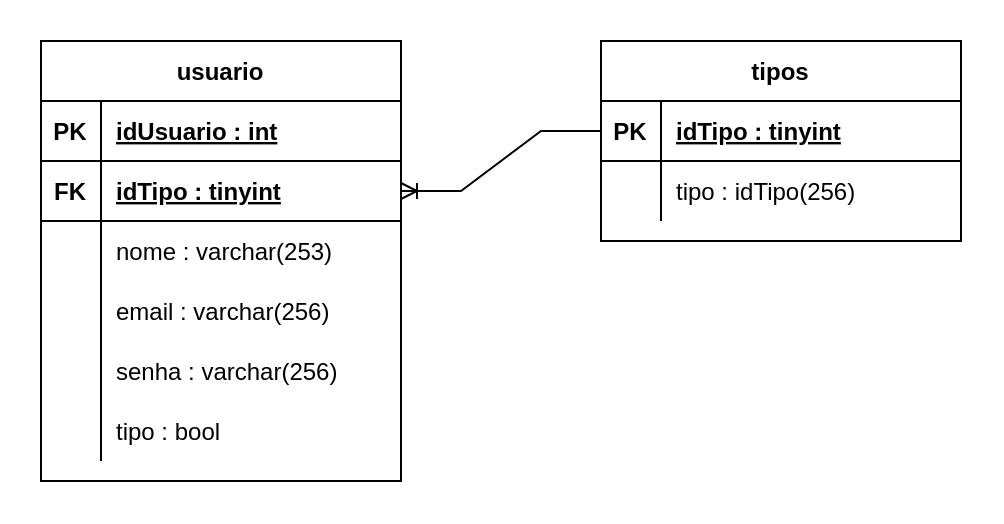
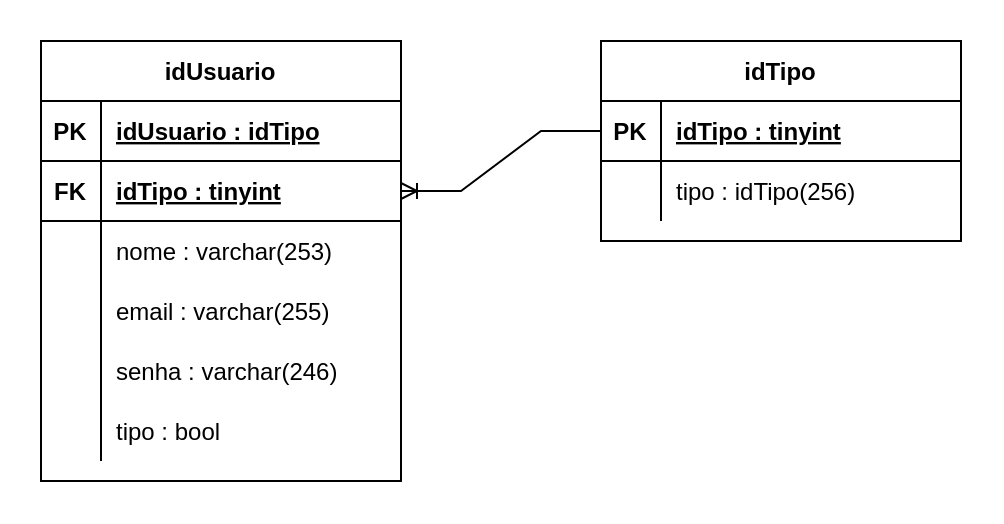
  <mxCell id="0" />
  <mxCell id="1" parent="0" />
- <mxCell id="2" value="usuario" style="shape=table;startSize=30;container=1;collapsible=1;childLayout=tableLayout;fixedRows=1;rowLines=0;fontStyle=1;align=center;resizeLast=1;" parent="1" vertex="1"><mxGeometry x="20" y="20" width="180" height="220" as="geometry" /></mxCell>
+ <mxCell id="2" value="idUsuario" style="shape=table;startSize=30;container=1;collapsible=1;childLayout=tableLayout;fixedRows=1;rowLines=0;fontStyle=1;align=center;resizeLast=1;" parent="1" vertex="1"><mxGeometry x="20" y="20" width="180" height="220" as="geometry" /></mxCell>
  <mxCell id="3" value="" style="shape=tableRow;horizontal=0;startSize=0;swimlaneHead=0;swimlaneBody=0;fillColor=none;collapsible=0;dropTarget=0;points=[[0,0.5],[1,0.5]];portConstraint=eastwest;top=0;left=0;right=0;bottom=1;" parent="2" vertex="1"><mxGeometry y="30" width="180" height="30" as="geometry" /></mxCell>
  <mxCell id="4" value="PK" style="shape=partialRectangle;connectable=0;fillColor=none;top=0;left=0;bottom=0;right=0;fontStyle=1;overflow=hidden;" parent="3" vertex="1"><mxGeometry width="30" height="30" as="geometry"><mxRectangle width="30" height="30" as="alternateBounds" /></mxGeometry></mxCell>
- <mxCell id="5" value="idUsuario : int" style="shape=partialRectangle;connectable=0;fillColor=none;top=0;left=0;bottom=0;right=0;align=left;spacingLeft=6;fontStyle=5;overflow=hidden;" parent="3" vertex="1"><mxGeometry x="30" width="150" height="30" as="geometry"><mxRectangle width="150" height="30" as="alternateBounds" /></mxGeometry></mxCell>
+ <mxCell id="5" value="idUsuario : idTipo" style="shape=partialRectangle;connectable=0;fillColor=none;top=0;left=0;bottom=0;right=0;align=left;spacingLeft=6;fontStyle=5;overflow=hidden;" parent="3" vertex="1"><mxGeometry x="30" width="150" height="30" as="geometry"><mxRectangle width="150" height="30" as="alternateBounds" /></mxGeometry></mxCell>
  <mxCell id="6" value="" style="shape=tableRow;horizontal=0;startSize=0;swimlaneHead=0;swimlaneBody=0;fillColor=none;collapsible=0;dropTarget=0;points=[[0,0.5],[1,0.5]];portConstraint=eastwest;top=0;left=0;right=0;bottom=1;" parent="2" vertex="1"><mxGeometry y="60" width="180" height="30" as="geometry" /></mxCell>
  <mxCell id="7" value="FK" style="shape=partialRectangle;connectable=0;fillColor=none;top=0;left=0;bottom=0;right=0;fontStyle=1;overflow=hidden;" parent="6" vertex="1"><mxGeometry width="30" height="30" as="geometry"><mxRectangle width="30" height="30" as="alternateBounds" /></mxGeometry></mxCell>
  <mxCell id="8" value="idTipo : tinyint" style="shape=partialRectangle;connectable=0;fillColor=none;top=0;left=0;bottom=0;right=0;align=left;spacingLeft=6;fontStyle=5;overflow=hidden;" parent="6" vertex="1"><mxGeometry x="30" width="150" height="30" as="geometry"><mxRectangle width="150" height="30" as="alternateBounds" /></mxGeometry></mxCell>
  <mxCell id="9" value="" style="shape=tableRow;horizontal=0;startSize=0;swimlaneHead=0;swimlaneBody=0;fillColor=none;collapsible=0;dropTarget=0;points=[[0,0.5],[1,0.5]];portConstraint=eastwest;top=0;left=0;right=0;bottom=0;" parent="2" vertex="1"><mxGeometry y="90" width="180" height="30" as="geometry" /></mxCell>
  <mxCell id="10" value="" style="shape=partialRectangle;connectable=0;fillColor=none;top=0;left=0;bottom=0;right=0;editable=1;overflow=hidden;" parent="9" vertex="1"><mxGeometry width="30" height="30" as="geometry"><mxRectangle width="30" height="30" as="alternateBounds" /></mxGeometry></mxCell>
  <mxCell id="11" value="nome : varchar(253)" style="shape=partialRectangle;connectable=0;fillColor=none;top=0;left=0;bottom=0;right=0;align=left;spacingLeft=6;overflow=hidden;" parent="9" vertex="1"><mxGeometry x="30" width="150" height="30" as="geometry"><mxRectangle width="150" height="30" as="alternateBounds" /></mxGeometry></mxCell>
  <mxCell id="12" value="" style="shape=tableRow;horizontal=0;startSize=0;swimlaneHead=0;swimlaneBody=0;fillColor=none;collapsible=0;dropTarget=0;points=[[0,0.5],[1,0.5]];portConstraint=eastwest;top=0;left=0;right=0;bottom=0;" parent="2" vertex="1"><mxGeometry y="120" width="180" height="30" as="geometry" /></mxCell>
  <mxCell id="13" value="" style="shape=partialRectangle;connectable=0;fillColor=none;top=0;left=0;bottom=0;right=0;editable=1;overflow=hidden;" parent="12" vertex="1"><mxGeometry width="30" height="30" as="geometry"><mxRectangle width="30" height="30" as="alternateBounds" /></mxGeometry></mxCell>
- <mxCell id="14" value="email : varchar(256)" style="shape=partialRectangle;connectable=0;fillColor=none;top=0;left=0;bottom=0;right=0;align=left;spacingLeft=6;overflow=hidden;" parent="12" vertex="1"><mxGeometry x="30" width="150" height="30" as="geometry"><mxRectangle width="150" height="30" as="alternateBounds" /></mxGeometry></mxCell>
+ <mxCell id="14" value="email : varchar(255)" style="shape=partialRectangle;connectable=0;fillColor=none;top=0;left=0;bottom=0;right=0;align=left;spacingLeft=6;overflow=hidden;" parent="12" vertex="1"><mxGeometry x="30" width="150" height="30" as="geometry"><mxRectangle width="150" height="30" as="alternateBounds" /></mxGeometry></mxCell>
  <mxCell id="15" value="" style="shape=tableRow;horizontal=0;startSize=0;swimlaneHead=0;swimlaneBody=0;fillColor=none;collapsible=0;dropTarget=0;points=[[0,0.5],[1,0.5]];portConstraint=eastwest;top=0;left=0;right=0;bottom=0;" parent="2" vertex="1"><mxGeometry y="150" width="180" height="30" as="geometry" /></mxCell>
  <mxCell id="16" value="" style="shape=partialRectangle;connectable=0;fillColor=none;top=0;left=0;bottom=0;right=0;editable=1;overflow=hidden;" parent="15" vertex="1"><mxGeometry width="30" height="30" as="geometry"><mxRectangle width="30" height="30" as="alternateBounds" /></mxGeometry></mxCell>
- <mxCell id="17" value="senha : varchar(256)" style="shape=partialRectangle;connectable=0;fillColor=none;top=0;left=0;bottom=0;right=0;align=left;spacingLeft=6;overflow=hidden;" parent="15" vertex="1"><mxGeometry x="30" width="150" height="30" as="geometry"><mxRectangle width="150" height="30" as="alternateBounds" /></mxGeometry></mxCell>
+ <mxCell id="17" value="senha : varchar(246)" style="shape=partialRectangle;connectable=0;fillColor=none;top=0;left=0;bottom=0;right=0;align=left;spacingLeft=6;overflow=hidden;" parent="15" vertex="1"><mxGeometry x="30" width="150" height="30" as="geometry"><mxRectangle width="150" height="30" as="alternateBounds" /></mxGeometry></mxCell>
  <mxCell id="18" value="" style="shape=tableRow;horizontal=0;startSize=0;swimlaneHead=0;swimlaneBody=0;fillColor=none;collapsible=0;dropTarget=0;points=[[0,0.5],[1,0.5]];portConstraint=eastwest;top=0;left=0;right=0;bottom=0;" parent="2" vertex="1"><mxGeometry y="180" width="180" height="30" as="geometry" /></mxCell>
  <mxCell id="19" value="" style="shape=partialRectangle;connectable=0;fillColor=none;top=0;left=0;bottom=0;right=0;editable=1;overflow=hidden;" parent="18" vertex="1"><mxGeometry width="30" height="30" as="geometry"><mxRectangle width="30" height="30" as="alternateBounds" /></mxGeometry></mxCell>
  <mxCell id="20" value="tipo : bool" style="shape=partialRectangle;connectable=0;fillColor=none;top=0;left=0;bottom=0;right=0;align=left;spacingLeft=6;overflow=hidden;" parent="18" vertex="1"><mxGeometry x="30" width="150" height="30" as="geometry"><mxRectangle width="150" height="30" as="alternateBounds" /></mxGeometry></mxCell>
- <mxCell id="21" value="tipos" style="shape=table;startSize=30;container=1;collapsible=1;childLayout=tableLayout;fixedRows=1;rowLines=0;fontStyle=1;align=center;resizeLast=1;" parent="1" vertex="1"><mxGeometry x="300" y="20" width="180" height="100" as="geometry" /></mxCell>
+ <mxCell id="21" value="idTipo" style="shape=table;startSize=30;container=1;collapsible=1;childLayout=tableLayout;fixedRows=1;rowLines=0;fontStyle=1;align=center;resizeLast=1;" parent="1" vertex="1"><mxGeometry x="300" y="20" width="180" height="100" as="geometry" /></mxCell>
  <mxCell id="22" value="" style="shape=tableRow;horizontal=0;startSize=0;swimlaneHead=0;swimlaneBody=0;fillColor=none;collapsible=0;dropTarget=0;points=[[0,0.5],[1,0.5]];portConstraint=eastwest;top=0;left=0;right=0;bottom=1;" parent="21" vertex="1"><mxGeometry y="30" width="180" height="30" as="geometry" /></mxCell>
  <mxCell id="23" value="PK" style="shape=partialRectangle;connectable=0;fillColor=none;top=0;left=0;bottom=0;right=0;fontStyle=1;overflow=hidden;" parent="22" vertex="1"><mxGeometry width="30" height="30" as="geometry"><mxRectangle width="30" height="30" as="alternateBounds" /></mxGeometry></mxCell>
  <mxCell id="24" value="idTipo : tinyint" style="shape=partialRectangle;connectable=0;fillColor=none;top=0;left=0;bottom=0;right=0;align=left;spacingLeft=6;fontStyle=5;overflow=hidden;" parent="22" vertex="1"><mxGeometry x="30" width="150" height="30" as="geometry"><mxRectangle width="150" height="30" as="alternateBounds" /></mxGeometry></mxCell>
  <mxCell id="25" value="" style="shape=tableRow;horizontal=0;startSize=0;swimlaneHead=0;swimlaneBody=0;fillColor=none;collapsible=0;dropTarget=0;points=[[0,0.5],[1,0.5]];portConstraint=eastwest;top=0;left=0;right=0;bottom=0;" parent="21" vertex="1"><mxGeometry y="60" width="180" height="30" as="geometry" /></mxCell>
  <mxCell id="26" value="" style="shape=partialRectangle;connectable=0;fillColor=none;top=0;left=0;bottom=0;right=0;editable=1;overflow=hidden;" parent="25" vertex="1"><mxGeometry width="30" height="30" as="geometry"><mxRectangle width="30" height="30" as="alternateBounds" /></mxGeometry></mxCell>
  <mxCell id="27" value="tipo : idTipo(256)" style="shape=partialRectangle;connectable=0;fillColor=none;top=0;left=0;bottom=0;right=0;align=left;spacingLeft=6;overflow=hidden;" parent="25" vertex="1"><mxGeometry x="30" width="150" height="30" as="geometry"><mxRectangle width="150" height="30" as="alternateBounds" /></mxGeometry></mxCell>
  <mxCell id="28" value="" style="edgeStyle=entityRelationEdgeStyle;fontSize=12;html=1;endArrow=ERoneToMany;rounded=0;exitX=0;exitY=0.5;exitDx=0;exitDy=0;" parent="1" source="22" target="6" edge="1"><mxGeometry width="100" height="100" relative="1" as="geometry"><mxPoint x="300" y="310" as="sourcePoint" /><mxPoint x="400" y="210" as="targetPoint" /></mxGeometry></mxCell>
